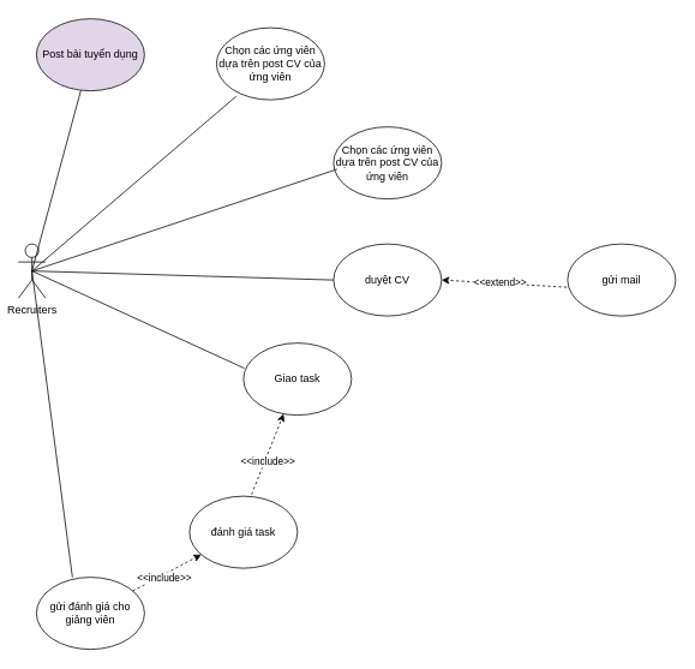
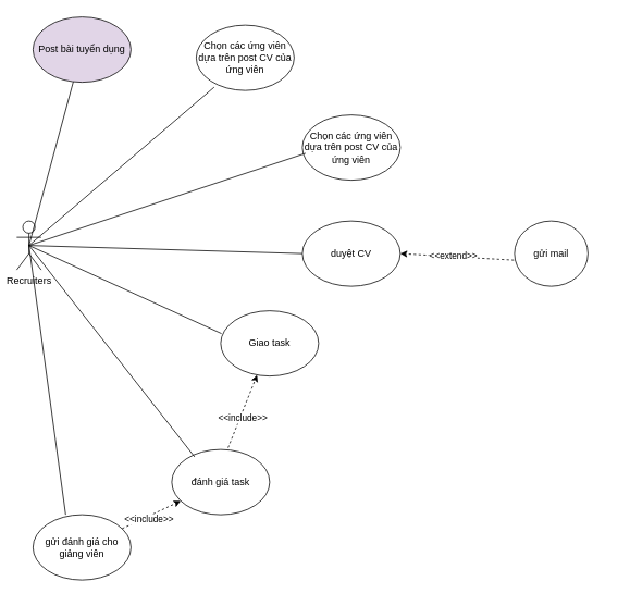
  <mxCell id="0" />
  <mxCell id="1" parent="0" />
  <mxCell id="2" value="Recruiters" style="shape=umlActor;verticalLabelPosition=bottom;verticalAlign=top;html=1;outlineConnect=0;" vertex="1" parent="1"><mxGeometry x="20" y="270" width="30" height="60" as="geometry" /></mxCell>
  <mxCell id="3" value="Post bài tuyển dụng" style="ellipse;whiteSpace=wrap;html=1;fillColor=#e1d5e7;" vertex="1" parent="1"><mxGeometry x="40" y="20" width="120" height="80" as="geometry" /></mxCell>
  <mxCell id="4" value="Chọn các ứng viên dựa trên post CV của ứng viên" style="ellipse;whiteSpace=wrap;html=1;" vertex="1" parent="1"><mxGeometry x="370" y="140" width="120" height="80" as="geometry" /></mxCell>
  <mxCell id="5" value="duyệt CV" style="ellipse;whiteSpace=wrap;html=1;" vertex="1" parent="1"><mxGeometry x="370" y="270" width="120" height="80" as="geometry" /></mxCell>
  <mxCell id="6" value="Giao task" style="ellipse;whiteSpace=wrap;html=1;" vertex="1" parent="1"><mxGeometry x="270" y="380" width="120" height="80" as="geometry" /></mxCell>
  <mxCell id="7" value="đánh giá task" style="ellipse;whiteSpace=wrap;html=1;" vertex="1" parent="1"><mxGeometry x="210" y="550" width="120" height="80" as="geometry" /></mxCell>
  <mxCell id="8" value="" style="endArrow=none;html=1;rounded=0;exitX=0.5;exitY=0.5;exitDx=0;exitDy=0;exitPerimeter=0;entryX=0.033;entryY=0.588;entryDx=0;entryDy=0;entryPerimeter=0;" edge="1" parent="1" source="2" target="4"><mxGeometry width="50" height="50" relative="1" as="geometry"><mxPoint x="380" y="390" as="sourcePoint" /><mxPoint x="430" y="340" as="targetPoint" /></mxGeometry></mxCell>
  <mxCell id="9" value="" style="endArrow=none;html=1;rounded=0;exitX=0.5;exitY=0.5;exitDx=0;exitDy=0;exitPerimeter=0;" edge="1" parent="1" source="2" target="3"><mxGeometry width="50" height="50" relative="1" as="geometry"><mxPoint x="45" y="310" as="sourcePoint" /><mxPoint x="164" y="277" as="targetPoint" /></mxGeometry></mxCell>
  <mxCell id="10" value="" style="endArrow=none;html=1;rounded=0;exitX=0.5;exitY=0.5;exitDx=0;exitDy=0;exitPerimeter=0;entryX=0;entryY=0.5;entryDx=0;entryDy=0;" edge="1" parent="1" source="2" target="5"><mxGeometry width="50" height="50" relative="1" as="geometry"><mxPoint x="55" y="320" as="sourcePoint" /><mxPoint x="174" y="287" as="targetPoint" /></mxGeometry></mxCell>
  <mxCell id="11" value="" style="endArrow=none;html=1;rounded=0;exitX=0.5;exitY=0.5;exitDx=0;exitDy=0;exitPerimeter=0;entryX=0.008;entryY=0.35;entryDx=0;entryDy=0;entryPerimeter=0;" edge="1" parent="1" source="2" target="6"><mxGeometry width="50" height="50" relative="1" as="geometry"><mxPoint x="45" y="310" as="sourcePoint" /><mxPoint x="430" y="241" as="targetPoint" /></mxGeometry></mxCell>
+ <mxCell id="12" value="" style="endArrow=none;html=1;rounded=0;exitX=0.5;exitY=0.5;exitDx=0;exitDy=0;exitPerimeter=0;entryX=0.233;entryY=0.113;entryDx=0;entryDy=0;entryPerimeter=0;" edge="1" parent="1" source="2" target="7"><mxGeometry width="50" height="50" relative="1" as="geometry"><mxPoint x="55" y="320" as="sourcePoint" /><mxPoint x="440" y="251" as="targetPoint" /></mxGeometry></mxCell>
  <mxCell id="13" value="" style="endArrow=classic;html=1;rounded=0;dashed=1;exitX=0.575;exitY=-0.025;exitDx=0;exitDy=0;exitPerimeter=0;" edge="1" parent="1" source="7" target="6"><mxGeometry width="50" height="50" relative="1" as="geometry"><mxPoint x="210" y="540" as="sourcePoint" /><mxPoint x="500" y="470" as="targetPoint" /></mxGeometry></mxCell>
  <mxCell id="14" value="&amp;lt;&amp;lt;include&amp;gt;&amp;gt;" style="edgeLabel;html=1;align=center;verticalAlign=middle;resizable=0;points=[];" vertex="1" connectable="0" parent="13"><mxGeometry x="-0.146" y="-3" relative="1" as="geometry"><mxPoint as="offset" /></mxGeometry></mxCell>
- <mxCell id="15" value="gửi mail" style="ellipse;whiteSpace=wrap;html=1;" vertex="1" parent="1"><mxGeometry x="630" y="270" width="120" height="80" as="geometry" /></mxCell>
+ <mxCell id="15" value="gửi mail" style="ellipse;whiteSpace=wrap;html=1;" vertex="1" parent="1"><mxGeometry x="630" y="270" width="90" height="80" as="geometry" /></mxCell>
  <mxCell id="16" value="" style="endArrow=classic;html=1;rounded=0;exitX=-0.008;exitY=0.6;exitDx=0;exitDy=0;exitPerimeter=0;entryX=1;entryY=0.5;entryDx=0;entryDy=0;dashed=1;" edge="1" parent="1" source="15" target="5"><mxGeometry width="50" height="50" relative="1" as="geometry"><mxPoint x="480" y="510" as="sourcePoint" /><mxPoint x="655" y="450" as="targetPoint" /></mxGeometry></mxCell>
  <mxCell id="17" value="&amp;lt;&amp;lt;extend&amp;gt;&amp;gt;" style="edgeLabel;html=1;align=center;verticalAlign=middle;resizable=0;points=[];" vertex="1" connectable="0" parent="16"><mxGeometry x="0.077" y="-2" relative="1" as="geometry"><mxPoint y="1" as="offset" /></mxGeometry></mxCell>
- <mxCell id="18" value="gửi đánh giá cho giảng viên" style="ellipse;whiteSpace=wrap;html=1;" vertex="1" parent="1"><mxGeometry x="40" y="640" width="120" height="80" as="geometry" /></mxCell>
+ <mxCell id="18" value="gửi đánh giá cho giảng viên" style="ellipse;whiteSpace=wrap;html=1;" vertex="1" parent="1"><mxGeometry x="40" y="630" width="120" height="80" as="geometry" /></mxCell>
  <mxCell id="19" value="" style="endArrow=classic;html=1;rounded=0;dashed=1;" edge="1" parent="1" source="18" target="7"><mxGeometry width="50" height="50" relative="1" as="geometry"><mxPoint x="180" y="680" as="sourcePoint" /><mxPoint x="284" y="460" as="targetPoint" /></mxGeometry></mxCell>
  <mxCell id="20" value="&amp;lt;&amp;lt;include&amp;gt;&amp;gt;" style="edgeLabel;html=1;align=center;verticalAlign=middle;resizable=0;points=[];" vertex="1" connectable="0" parent="19"><mxGeometry x="-0.146" y="-3" relative="1" as="geometry"><mxPoint as="offset" /></mxGeometry></mxCell>
  <mxCell id="21" value="" style="endArrow=none;html=1;rounded=0;exitX=0.5;exitY=0.5;exitDx=0;exitDy=0;exitPerimeter=0;entryX=0.333;entryY=0;entryDx=0;entryDy=0;entryPerimeter=0;" edge="1" parent="1" source="2" target="18"><mxGeometry width="50" height="50" relative="1" as="geometry"><mxPoint x="45" y="310" as="sourcePoint" /><mxPoint x="238" y="549" as="targetPoint" /></mxGeometry></mxCell>
  <mxCell id="22" value="Chọn các ứng viên dựa trên post CV của ứng viên" style="ellipse;whiteSpace=wrap;html=1;" vertex="1" parent="1"><mxGeometry x="240" y="30" width="120" height="80" as="geometry" /></mxCell>
  <mxCell id="23" value="" style="endArrow=none;html=1;rounded=0;entryX=0.183;entryY=0.95;entryDx=0;entryDy=0;entryPerimeter=0;exitX=0.5;exitY=0.5;exitDx=0;exitDy=0;exitPerimeter=0;" edge="1" parent="1" source="2" target="22"><mxGeometry width="50" height="50" relative="1" as="geometry"><mxPoint x="170" y="230" as="sourcePoint" /><mxPoint x="384" y="197" as="targetPoint" /></mxGeometry></mxCell>
